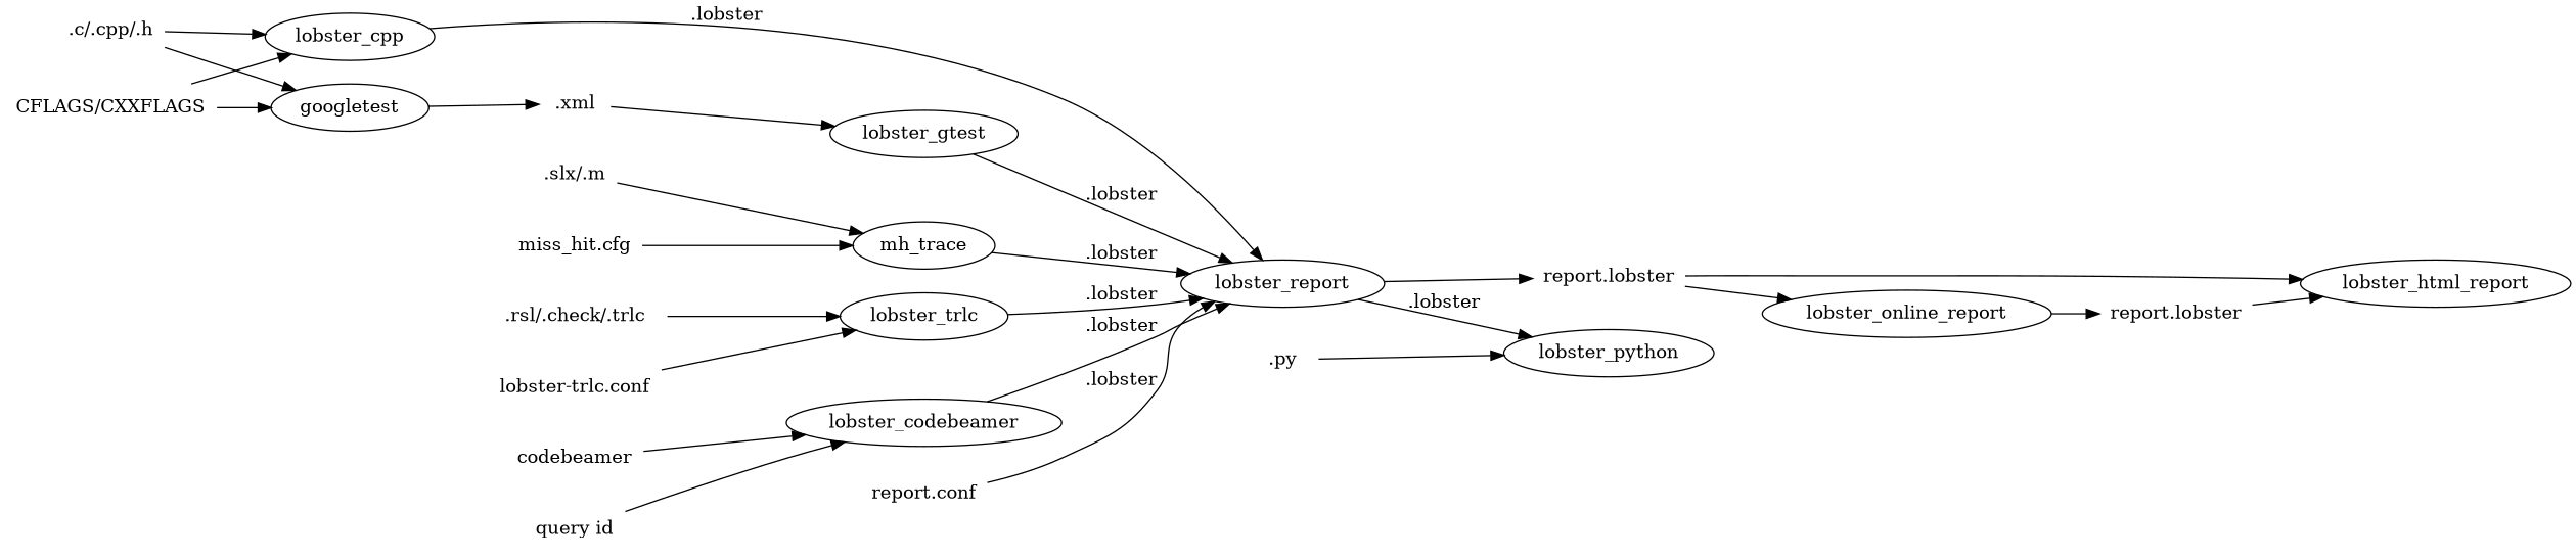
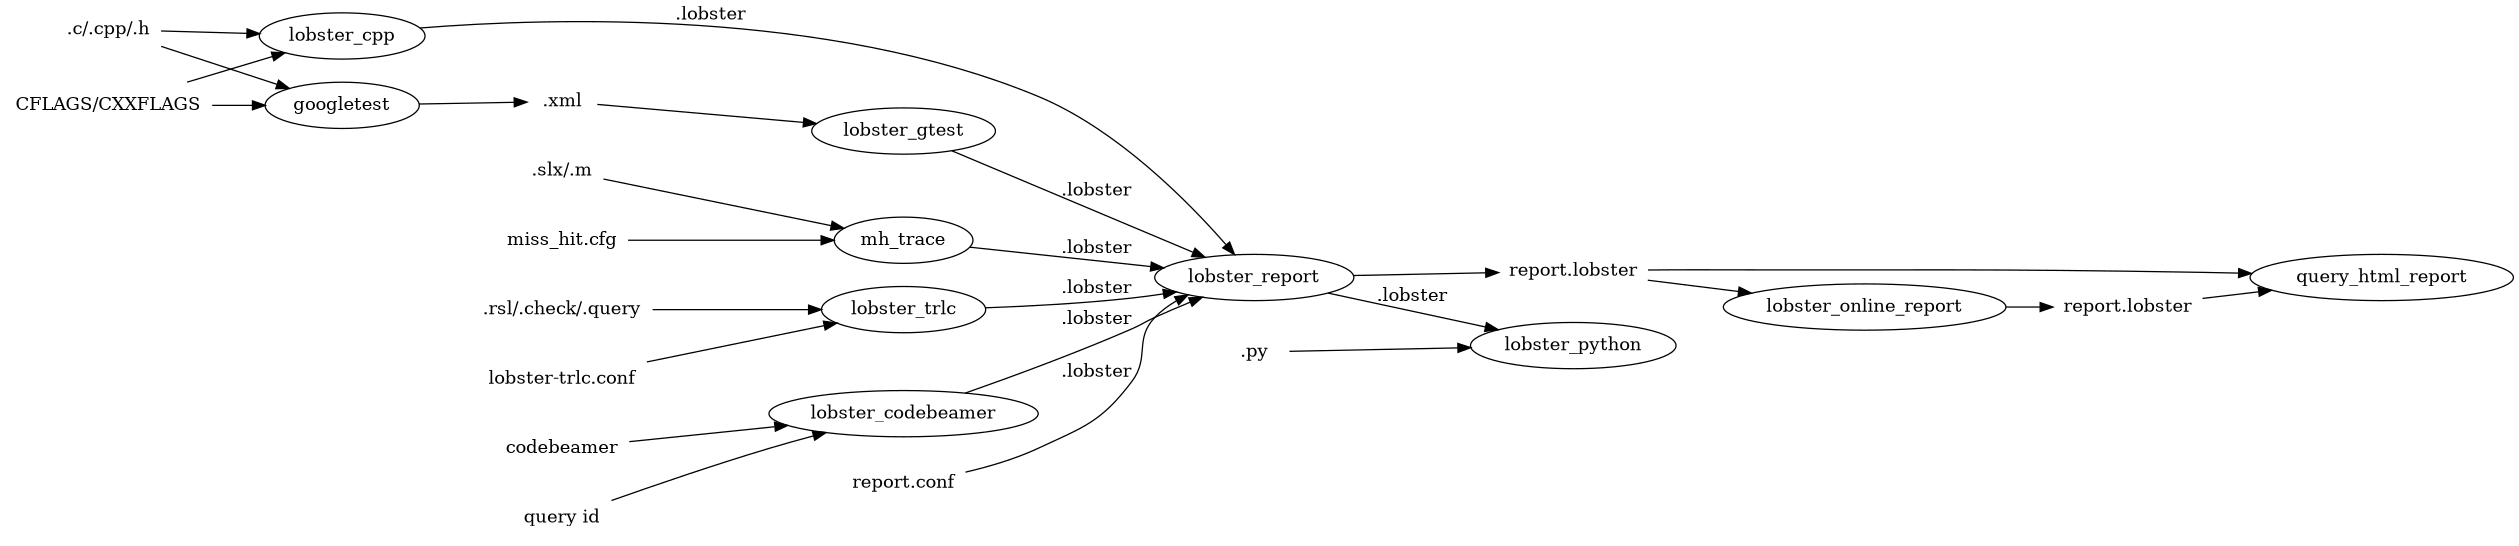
  digraph {
    fontname="DejaVu Serif"
    rankdir=LR
    node [fontname="DejaVu Serif" shape=none]
    edge [fontname="DejaVu Serif"]
    n1 [label=".c/.cpp/.h"]
    lobster_cpp [shape=""]
    googletest [shape=""]
    lobster_report [shape=""]
    n5 [label=".xml"]
    n6 [label="CFLAGS/CXXFLAGS"]
    lobster_python [shape=""]
    n8 [label="report.lobster"]
    lobster_gtest [shape=""]
    n10 [label=".slx/.m"]
    mh_trace [shape=""]
    n12 [label="miss_hit.cfg"]
-   n13 [label=".rsl/.check/.trlc"]
+   n13 [label=".rsl/.check/.query"]
    lobster_trlc [shape=""]
    n15 [label="lobster-trlc.conf"]
    n16 [label=codebeamer]
    lobster_codebeamer [shape=""]
    n18 [label="query id"]
    n19 [label=".py"]
    lobster_online_report [shape=""]
-   lobster_html_report [shape=""]
+   lobster_html_report [label=query_html_report shape=""]
    n22 [label="report.conf"]
    n23 [label="report.lobster"]
    n1 -> lobster_cpp
    n1 -> googletest
    lobster_cpp -> lobster_report [label=".lobster"]
    googletest -> n5
    lobster_report -> lobster_python [label=".lobster"]
    lobster_report -> n8
    n5 -> lobster_gtest
    n6 -> lobster_cpp
    n6 -> googletest
    n8 -> lobster_online_report
    n8 -> lobster_html_report
    lobster_gtest -> lobster_report [label=".lobster"]
    n10 -> mh_trace
    mh_trace -> lobster_report [label=".lobster"]
    n12 -> mh_trace
    n13 -> lobster_trlc
    lobster_trlc -> lobster_report [label=".lobster"]
    n15 -> lobster_trlc
    n16 -> lobster_codebeamer
    lobster_codebeamer -> lobster_report [label=".lobster"]
    n18 -> lobster_codebeamer
    n19 -> lobster_python
    lobster_online_report -> n23
    n22 -> lobster_report [label=".lobster"]
    n23 -> lobster_html_report
  }
